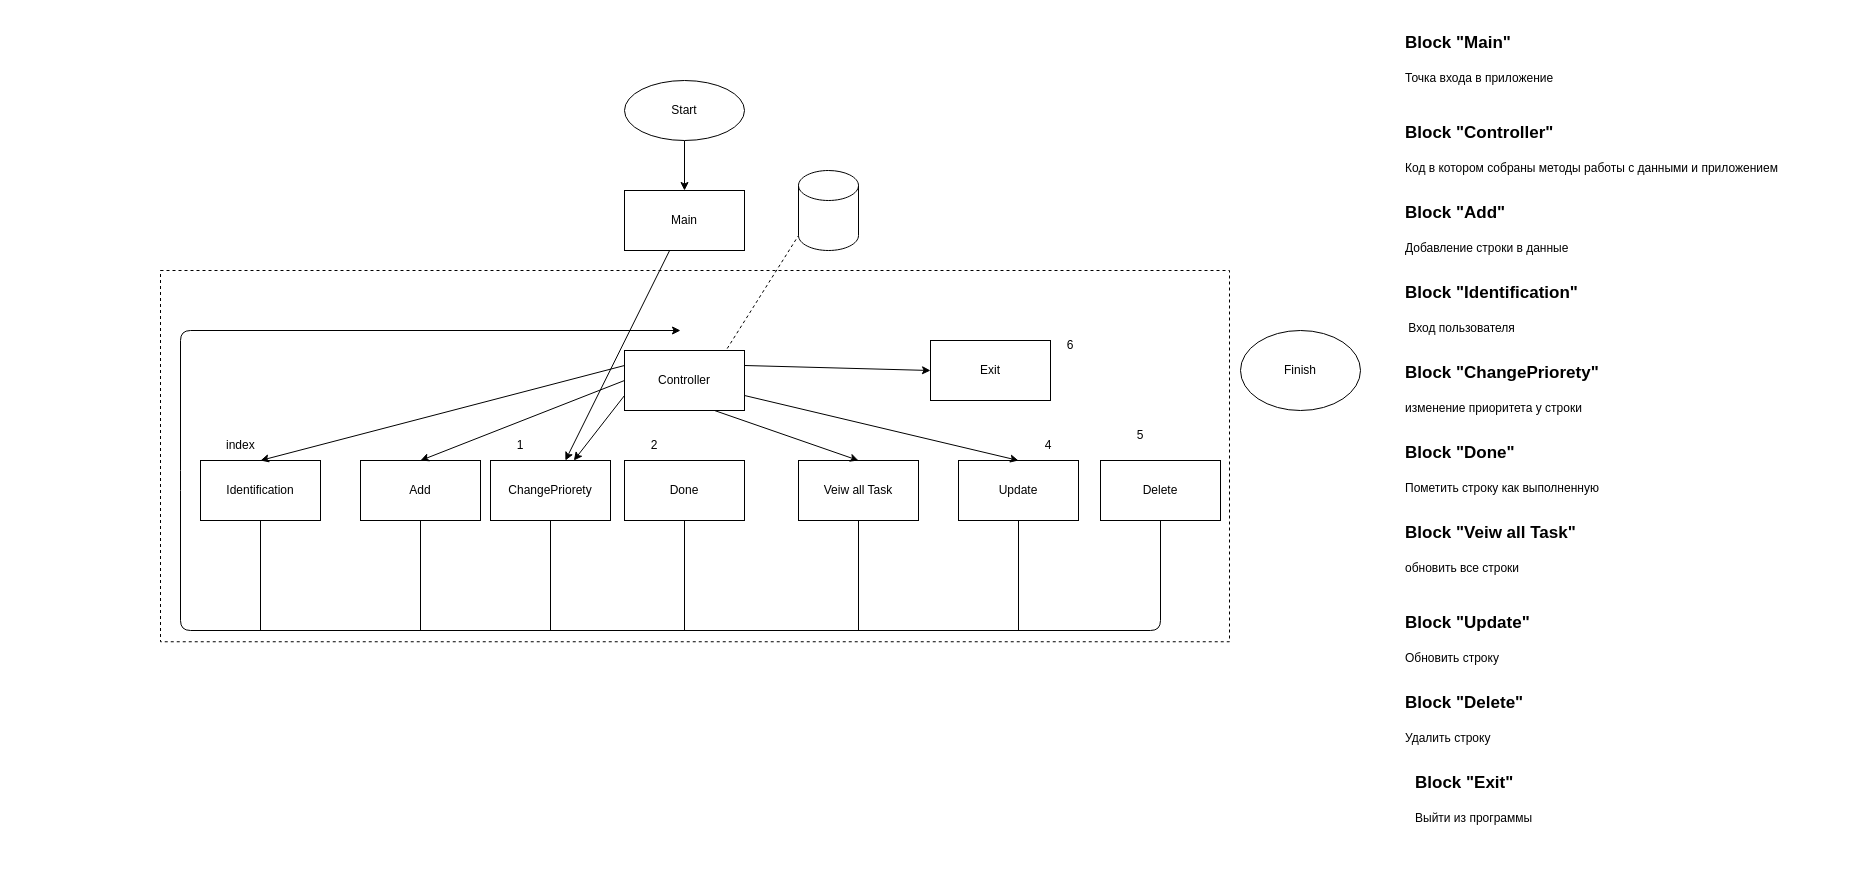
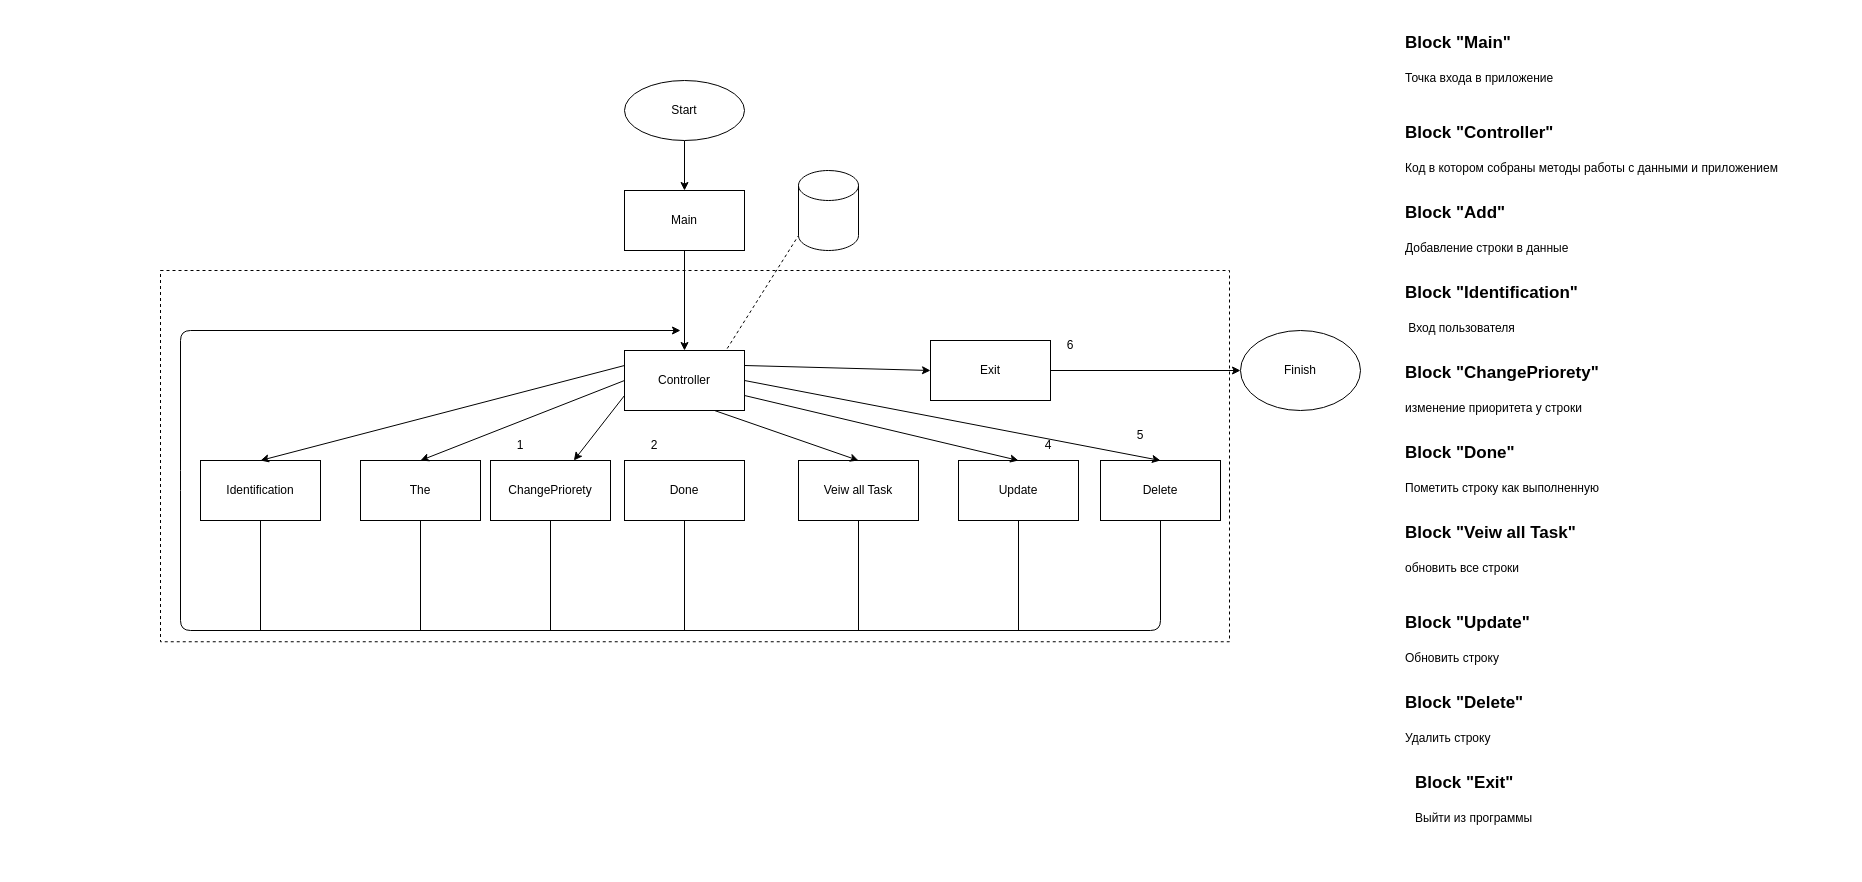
  <mxCell id="0" />
  <mxCell id="1" parent="0" />
  <mxCell id="2" value="" style="edgeStyle=none;html=1;" parent="1" source="3" target="11" edge="1"><mxGeometry relative="1" as="geometry" /></mxCell>
  <mxCell id="3" value="Start" style="ellipse;whiteSpace=wrap;html=1;" parent="1" vertex="1"><mxGeometry x="624" y="80" width="120" height="60" as="geometry" /></mxCell>
  <mxCell id="4" value="Controller" style="rounded=0;whiteSpace=wrap;html=1;" parent="1" vertex="1"><mxGeometry x="624" y="350" width="120" height="60" as="geometry" /></mxCell>
  <mxCell id="5" value="Identification" style="rounded=0;whiteSpace=wrap;html=1;" parent="1" vertex="1"><mxGeometry x="200" y="460" width="120" height="60" as="geometry" /></mxCell>
- <mxCell id="6" value="Add" style="rounded=0;whiteSpace=wrap;html=1;" parent="1" vertex="1"><mxGeometry x="360" y="460" width="120" height="60" as="geometry" /></mxCell>
+ <mxCell id="6" value="The" style="rounded=0;whiteSpace=wrap;html=1;" parent="1" vertex="1"><mxGeometry x="360" y="460" width="120" height="60" as="geometry" /></mxCell>
  <mxCell id="7" value="Done" style="rounded=0;whiteSpace=wrap;html=1;" parent="1" vertex="1"><mxGeometry x="624" y="460" width="120" height="60" as="geometry" /></mxCell>
  <mxCell id="8" value="Veiw all Task" style="rounded=0;whiteSpace=wrap;html=1;" parent="1" vertex="1"><mxGeometry x="798" y="460" width="120" height="60" as="geometry" /></mxCell>
  <mxCell id="9" value="Update" style="rounded=0;whiteSpace=wrap;html=1;" parent="1" vertex="1"><mxGeometry x="958" y="460" width="120" height="60" as="geometry" /></mxCell>
- <mxCell id="10" value="" style="edgeStyle=none;html=1;" parent="1" source="11" target="42" edge="1"><mxGeometry relative="1" as="geometry"><mxPoint x="684" y="320" as="targetPoint" /></mxGeometry></mxCell>
+ <mxCell id="10" value="" style="edgeStyle=none;html=1;entryX=0.5;entryY=0;entryDx=0;entryDy=0;" parent="1" source="11" target="4" edge="1"><mxGeometry relative="1" as="geometry"><mxPoint x="684" y="320" as="targetPoint" /></mxGeometry></mxCell>
  <mxCell id="11" value="Main" style="rounded=0;whiteSpace=wrap;html=1;" parent="1" vertex="1"><mxGeometry x="624" y="190" width="120" height="60" as="geometry" /></mxCell>
  <mxCell id="12" value="" style="endArrow=classic;html=1;exitX=0;exitY=0.25;exitDx=0;exitDy=0;entryX=0.5;entryY=0;entryDx=0;entryDy=0;" parent="1" source="4" target="5" edge="1"><mxGeometry width="50" height="50" relative="1" as="geometry"><mxPoint x="470" y="370" as="sourcePoint" /><mxPoint x="520" y="320" as="targetPoint" /></mxGeometry></mxCell>
  <mxCell id="13" value="" style="endArrow=classic;html=1;exitX=0;exitY=0.5;exitDx=0;exitDy=0;entryX=0.5;entryY=0;entryDx=0;entryDy=0;" parent="1" source="4" target="6" edge="1"><mxGeometry width="50" height="50" relative="1" as="geometry"><mxPoint x="520" y="340" as="sourcePoint" /><mxPoint x="570" y="290" as="targetPoint" /></mxGeometry></mxCell>
  <mxCell id="14" value="" style="endArrow=classic;html=1;exitX=1;exitY=0.75;exitDx=0;exitDy=0;entryX=0.5;entryY=0;entryDx=0;entryDy=0;" parent="1" source="4" target="9" edge="1"><mxGeometry width="50" height="50" relative="1" as="geometry"><mxPoint x="880" y="400" as="sourcePoint" /><mxPoint x="930" y="350" as="targetPoint" /></mxGeometry></mxCell>
  <mxCell id="15" value="" style="endArrow=classic;html=1;exitX=0.75;exitY=1;exitDx=0;exitDy=0;entryX=0.5;entryY=0;entryDx=0;entryDy=0;" parent="1" source="4" target="8" edge="1"><mxGeometry width="50" height="50" relative="1" as="geometry"><mxPoint x="870" y="370" as="sourcePoint" /><mxPoint x="920" y="320" as="targetPoint" /></mxGeometry></mxCell>
  <mxCell id="16" value="Finish" style="ellipse;whiteSpace=wrap;html=1;" parent="1" vertex="1"><mxGeometry x="1240" y="330" width="120" height="80" as="geometry" /></mxCell>
+ <mxCell id="17" value="" style="endArrow=classic;html=1;entryX=0;entryY=0.5;entryDx=0;entryDy=0;exitX=1;exitY=0.5;exitDx=0;exitDy=0;" parent="1" source="40" target="16" edge="1"><mxGeometry width="50" height="50" relative="1" as="geometry"><mxPoint x="1050" y="370" as="sourcePoint" /><mxPoint x="900" y="330" as="targetPoint" /></mxGeometry></mxCell>
  <mxCell id="18" value="" style="endArrow=classic;html=1;exitX=0.5;exitY=1;exitDx=0;exitDy=0;" parent="1" source="36" edge="1"><mxGeometry width="50" height="50" relative="1" as="geometry"><mxPoint x="760" y="670" as="sourcePoint" /><mxPoint x="680" y="330" as="targetPoint" /><Array as="points"><mxPoint x="1160" y="630" /><mxPoint x="180" y="630" /><mxPoint x="180" y="480" /><mxPoint x="180" y="330" /></Array></mxGeometry></mxCell>
  <mxCell id="19" value="" style="endArrow=none;html=1;entryX=0.5;entryY=1;entryDx=0;entryDy=0;" parent="1" target="5" edge="1"><mxGeometry width="50" height="50" relative="1" as="geometry"><mxPoint x="260" y="630" as="sourcePoint" /><mxPoint x="350" y="560" as="targetPoint" /></mxGeometry></mxCell>
  <mxCell id="20" value="" style="endArrow=none;html=1;entryX=0.5;entryY=1;entryDx=0;entryDy=0;" parent="1" target="6" edge="1"><mxGeometry width="50" height="50" relative="1" as="geometry"><mxPoint x="420" y="630" as="sourcePoint" /><mxPoint x="560" y="560" as="targetPoint" /></mxGeometry></mxCell>
  <mxCell id="21" value="" style="endArrow=none;html=1;entryX=0.5;entryY=1;entryDx=0;entryDy=0;" parent="1" target="7" edge="1"><mxGeometry width="50" height="50" relative="1" as="geometry"><mxPoint x="684" y="630" as="sourcePoint" /><mxPoint x="710" y="550" as="targetPoint" /></mxGeometry></mxCell>
  <mxCell id="22" value="" style="endArrow=none;html=1;entryX=0.5;entryY=1;entryDx=0;entryDy=0;" parent="1" target="8" edge="1"><mxGeometry width="50" height="50" relative="1" as="geometry"><mxPoint x="858" y="630" as="sourcePoint" /><mxPoint x="860" y="550" as="targetPoint" /></mxGeometry></mxCell>
- <mxCell id="23" value="index&amp;nbsp;" style="text;html=1;strokeColor=none;fillColor=none;align=center;verticalAlign=middle;whiteSpace=wrap;rounded=0;" parent="1" vertex="1"><mxGeometry x="212" y="430" width="60" height="30" as="geometry" /></mxCell>
  <mxCell id="24" value="1" style="text;html=1;strokeColor=none;fillColor=none;align=center;verticalAlign=middle;whiteSpace=wrap;rounded=0;" parent="1" vertex="1"><mxGeometry x="490" y="430" width="60" height="30" as="geometry" /></mxCell>
  <mxCell id="25" value="2" style="text;html=1;strokeColor=none;fillColor=none;align=center;verticalAlign=middle;whiteSpace=wrap;rounded=0;" parent="1" vertex="1"><mxGeometry x="624" y="430" width="60" height="30" as="geometry" /></mxCell>
  <mxCell id="26" value="6" style="text;html=1;strokeColor=none;fillColor=none;align=center;verticalAlign=middle;whiteSpace=wrap;rounded=0;" parent="1" vertex="1"><mxGeometry x="1040" y="330" width="60" height="30" as="geometry" /></mxCell>
  <mxCell id="27" value="4" style="text;html=1;strokeColor=none;fillColor=none;align=center;verticalAlign=middle;whiteSpace=wrap;rounded=0;" parent="1" vertex="1"><mxGeometry x="1018" y="430" width="60" height="30" as="geometry" /></mxCell>
  <mxCell id="28" value="&lt;h1&gt;&lt;span style=&quot;text-align: center&quot;&gt;&lt;font style=&quot;font-size: 17px&quot;&gt;Block &quot;Add&quot;&lt;/font&gt;&lt;/span&gt;&lt;/h1&gt;&lt;div&gt;Добавление строки в данные&amp;nbsp;&lt;/div&gt;" style="text;html=1;strokeColor=none;fillColor=none;spacing=5;spacingTop=-20;whiteSpace=wrap;overflow=hidden;rounded=0;" parent="1" vertex="1"><mxGeometry x="1400" y="190" width="240" height="80" as="geometry" /></mxCell>
  <mxCell id="29" value="&lt;h1&gt;&lt;span style=&quot;text-align: center&quot;&gt;&lt;font&gt;&lt;span style=&quot;font-size: 17px&quot;&gt;Block &quot;Identification&quot;&lt;/span&gt;&lt;/font&gt;&lt;/span&gt;&lt;/h1&gt;&lt;div&gt;&amp;nbsp;Вход пользователя&lt;/div&gt;" style="text;html=1;strokeColor=none;fillColor=none;spacing=5;spacingTop=-20;whiteSpace=wrap;overflow=hidden;rounded=0;" parent="1" vertex="1"><mxGeometry x="1400" y="270" width="240" height="80" as="geometry" /></mxCell>
  <mxCell id="30" value="&lt;h1&gt;&lt;span style=&quot;text-align: center&quot;&gt;&lt;font&gt;&lt;span style=&quot;font-size: 17px&quot;&gt;Block &quot;Done&quot;&lt;/span&gt;&lt;/font&gt;&lt;/span&gt;&lt;/h1&gt;&lt;div&gt;Пометить строку как выполненную&lt;/div&gt;" style="text;html=1;strokeColor=none;fillColor=none;spacing=5;spacingTop=-20;whiteSpace=wrap;overflow=hidden;rounded=0;" parent="1" vertex="1"><mxGeometry x="1400" y="430" width="240" height="80" as="geometry" /></mxCell>
  <mxCell id="31" value="&lt;h1&gt;&lt;span style=&quot;text-align: center&quot;&gt;&lt;font&gt;&lt;span style=&quot;font-size: 17px&quot;&gt;Block &quot;Veiw all Task&quot;&lt;/span&gt;&lt;/font&gt;&lt;/span&gt;&lt;/h1&gt;&lt;div&gt;обновить все строки&lt;/div&gt;&lt;span style=&quot;text-align: center&quot;&gt;&lt;br&gt;&lt;/span&gt;" style="text;html=1;strokeColor=none;fillColor=none;spacing=5;spacingTop=-20;whiteSpace=wrap;overflow=hidden;rounded=0;" parent="1" vertex="1"><mxGeometry x="1400" y="510" width="240" height="70" as="geometry" /></mxCell>
  <mxCell id="32" value="&lt;h1&gt;&lt;span style=&quot;text-align: center&quot;&gt;&lt;font style=&quot;font-size: 17px&quot;&gt;Block &quot;Main&quot;&lt;/font&gt;&lt;/span&gt;&lt;/h1&gt;&lt;div&gt;Точка входа в приложение&lt;/div&gt;" style="text;html=1;strokeColor=none;fillColor=none;spacing=5;spacingTop=-20;whiteSpace=wrap;overflow=hidden;rounded=0;" parent="1" vertex="1"><mxGeometry x="1400" y="20" width="270" height="80" as="geometry" /></mxCell>
  <mxCell id="33" value="&lt;h1&gt;&lt;span style=&quot;text-align: center&quot;&gt;&lt;font style=&quot;font-size: 17px&quot;&gt;Block &quot;Controller&quot;&lt;/font&gt;&lt;/span&gt;&lt;/h1&gt;&lt;div&gt;&lt;/div&gt;&lt;div&gt;Код в котором собраны методы работы с данными и приложением&lt;/div&gt;" style="text;html=1;strokeColor=none;fillColor=none;spacing=5;spacingTop=-20;whiteSpace=wrap;overflow=hidden;rounded=0;" parent="1" vertex="1"><mxGeometry x="1400" width="440" height="70" as="geometry" y="110" /></mxCell>
  <mxCell id="34" value="&lt;h1&gt;&lt;span style=&quot;text-align: center&quot;&gt;&lt;font&gt;&lt;span style=&quot;font-size: 17px&quot;&gt;Block &quot;Update&quot;&lt;/span&gt;&lt;/font&gt;&lt;/span&gt;&lt;/h1&gt;&lt;div&gt;&lt;/div&gt;&lt;span style=&quot;text-align: center&quot;&gt;Обновить строку&lt;br&gt;&lt;/span&gt;" style="text;html=1;strokeColor=none;fillColor=none;spacing=5;spacingTop=-20;whiteSpace=wrap;overflow=hidden;rounded=0;" parent="1" vertex="1"><mxGeometry x="1400" y="600" width="240" height="70" as="geometry" /></mxCell>
  <mxCell id="35" value="&lt;font style=&quot;font-size: 24px&quot;&gt;&lt;span style=&quot;font-weight: normal&quot;&gt;Project:&lt;/span&gt;&lt;br&gt;The &quot;Task list&quot;&amp;nbsp;&lt;/font&gt;" style="text;html=1;align=left;verticalAlign=middle;whiteSpace=wrap;rounded=0;fontColor=#FFFFFF;fontStyle=1" parent="1" vertex="1"><mxGeometry x="20" y="120" width="192" height="100" as="geometry" /></mxCell>
  <mxCell id="36" value="Delete" style="rounded=0;whiteSpace=wrap;html=1;" parent="1" vertex="1"><mxGeometry x="1100" y="460" width="120" height="60" as="geometry" /></mxCell>
+ <mxCell id="37" value="" style="endArrow=classic;html=1;exitX=1;exitY=0.5;exitDx=0;exitDy=0;entryX=0.5;entryY=0;entryDx=0;entryDy=0;" parent="1" source="4" target="36" edge="1"><mxGeometry width="50" height="50" relative="1" as="geometry"><mxPoint x="754" y="390" as="sourcePoint" /><mxPoint x="1028" y="470" as="targetPoint" /></mxGeometry></mxCell>
  <mxCell id="38" value="" style="endArrow=none;html=1;entryX=0.5;entryY=1;entryDx=0;entryDy=0;" parent="1" edge="1"><mxGeometry width="50" height="50" relative="1" as="geometry"><mxPoint x="1018" y="630" as="sourcePoint" /><mxPoint x="1018" y="520" as="targetPoint" /></mxGeometry></mxCell>
  <mxCell id="39" value="5" style="text;html=1;strokeColor=none;fillColor=none;align=center;verticalAlign=middle;whiteSpace=wrap;rounded=0;" parent="1" vertex="1"><mxGeometry x="1110" y="420" width="60" height="30" as="geometry" /></mxCell>
  <mxCell id="40" value="Exit" style="rounded=0;whiteSpace=wrap;html=1;" parent="1" vertex="1"><mxGeometry x="930" y="340" width="120" height="60" as="geometry" /></mxCell>
  <mxCell id="41" value="" style="endArrow=classic;html=1;entryX=0;entryY=0.5;entryDx=0;entryDy=0;exitX=1;exitY=0.25;exitDx=0;exitDy=0;" parent="1" source="4" target="40" edge="1"><mxGeometry width="50" height="50" relative="1" as="geometry"><mxPoint x="770" y="300" as="sourcePoint" /><mxPoint x="860" y="300" as="targetPoint" /></mxGeometry></mxCell>
  <mxCell id="42" value="ChangePriorety" style="rounded=0;whiteSpace=wrap;html=1;" vertex="1" parent="1"><mxGeometry x="490" y="460" width="120" height="60" as="geometry" /></mxCell>
  <mxCell id="43" value="" style="endArrow=none;html=1;entryX=0.5;entryY=1;entryDx=0;entryDy=0;" edge="1" parent="1"><mxGeometry width="50" height="50" relative="1" as="geometry"><mxPoint x="550" y="630" as="sourcePoint" /><mxPoint x="550" y="520" as="targetPoint" /></mxGeometry></mxCell>
  <mxCell id="44" value="" style="endArrow=classic;html=1;exitX=0;exitY=0.75;exitDx=0;exitDy=0;" edge="1" parent="1" source="4" target="42"><mxGeometry width="50" height="50" relative="1" as="geometry"><mxPoint x="634" y="390" as="sourcePoint" /><mxPoint x="430" y="470" as="targetPoint" /></mxGeometry></mxCell>
  <mxCell id="45" value="" style="shape=cylinder3;whiteSpace=wrap;html=1;boundedLbl=1;backgroundOutline=1;size=15;" vertex="1" parent="1"><mxGeometry x="798" y="170" width="60" height="80" as="geometry" /></mxCell>
  <mxCell id="46" value="" style="endArrow=none;dashed=1;html=1;rounded=0;exitX=0.856;exitY=-0.033;exitDx=0;exitDy=0;exitPerimeter=0;entryX=0;entryY=1;entryDx=0;entryDy=-15;entryPerimeter=0;" edge="1" parent="1" source="4" target="45"><mxGeometry width="50" height="50" relative="1" as="geometry"><mxPoint x="760" y="350" as="sourcePoint" /><mxPoint x="810" y="300" as="targetPoint" /></mxGeometry></mxCell>
  <mxCell id="47" value="" style="rounded=0;whiteSpace=wrap;html=1;dashed=1;fillColor=none;" vertex="1" parent="1"><mxGeometry x="160" y="270" width="1069" height="371.25" as="geometry" /></mxCell>
  <mxCell id="48" value="&lt;h1&gt;&lt;span style=&quot;text-align: center&quot;&gt;&lt;font&gt;&lt;span style=&quot;font-size: 17px&quot;&gt;Block &quot;ChangePriorety&quot;&lt;/span&gt;&lt;/font&gt;&lt;/span&gt;&lt;/h1&gt;&lt;div&gt;изменение приоритета у строки&lt;/div&gt;" style="text;html=1;strokeColor=none;fillColor=none;spacing=5;spacingTop=-20;whiteSpace=wrap;overflow=hidden;rounded=0;" vertex="1" parent="1"><mxGeometry x="1400" y="350" width="240" height="80" as="geometry" /></mxCell>
  <mxCell id="49" value="&lt;h1&gt;&lt;span style=&quot;text-align: center&quot;&gt;&lt;font&gt;&lt;span style=&quot;font-size: 17px&quot;&gt;Block &quot;Delete&quot;&lt;/span&gt;&lt;/font&gt;&lt;/span&gt;&lt;/h1&gt;&lt;div&gt;&lt;/div&gt;&lt;span style=&quot;text-align: center&quot;&gt;Удалить строку&lt;br&gt;&lt;/span&gt;" style="text;html=1;strokeColor=none;fillColor=none;spacing=5;spacingTop=-20;whiteSpace=wrap;overflow=hidden;rounded=0;" vertex="1" parent="1"><mxGeometry x="1400" y="680" width="240" height="70" as="geometry" /></mxCell>
  <mxCell id="50" value="&lt;h1&gt;&lt;span style=&quot;text-align: center&quot;&gt;&lt;font&gt;&lt;span style=&quot;font-size: 17px&quot;&gt;Block &quot;Exit&quot;&lt;/span&gt;&lt;/font&gt;&lt;/span&gt;&lt;/h1&gt;&lt;div&gt;&lt;/div&gt;&lt;span style=&quot;text-align: center&quot;&gt;Выйти из программы&lt;br&gt;&lt;/span&gt;" style="text;html=1;strokeColor=none;fillColor=none;spacing=5;spacingTop=-20;whiteSpace=wrap;overflow=hidden;rounded=0;" vertex="1" parent="1"><mxGeometry x="1410" y="760" width="240" height="100" as="geometry" /></mxCell>
